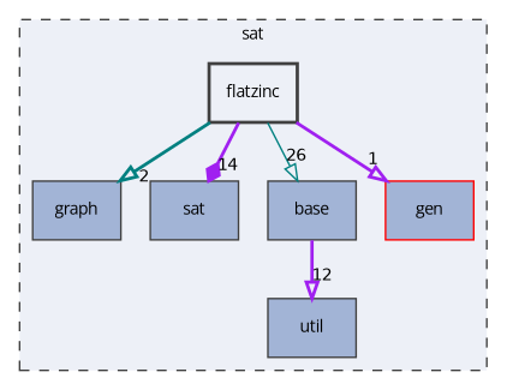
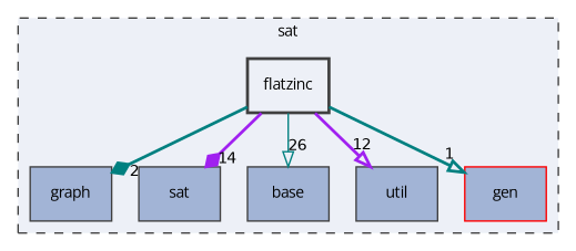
  digraph {
    compound=true
    fontname="Open Sans"
    node [color=grey25 fillcolor="#a2b4d6" fontname="Open Sans" fontsize=10 shape=box style="filled,"]
    edge [arrowhead=onormal color=teal fontname="Open Sans" fontsize=10 labeldistance=1.5 labelfontname=Helvetica labelfontsize=10 style=bold]
    n1 [label="graph"]
    n2 [label=sat]
    n3 [label=base]
    n4 [label=util]
    n5 [color=red label=gen]
    n6 [fillcolor="#edf0f7" label=flatzinc style="filled,bold,"]
    subgraph cluster_1 {
      bgcolor="#edf0f7"
      fontsize=10
      label=sat
      pencolor=grey25
      style="filled,dashed,"
      n1
      n2
      n3
      n4
      n5
      n6
    }
-   n6 -> n1 [headlabel=2]
+   n6 -> n1 [arrowhead=diamond headlabel=2]
    n6 -> n2 [arrowhead=diamond color=purple headlabel=14]
    n6 -> n3 [headlabel=26 style=solid]
-   n3 -> n4 [color=purple headlabel=12]
-   n6 -> n5 [color=purple headlabel=1]
+   n6 -> n4 [color=purple headlabel=12]
+   n6 -> n5 [headlabel=1]
  }
